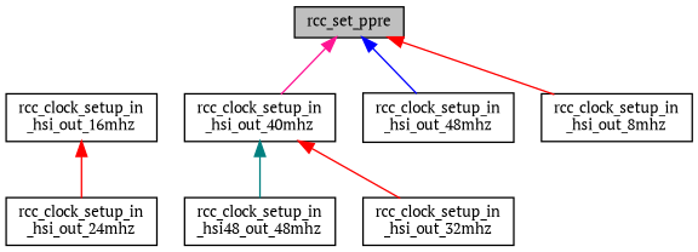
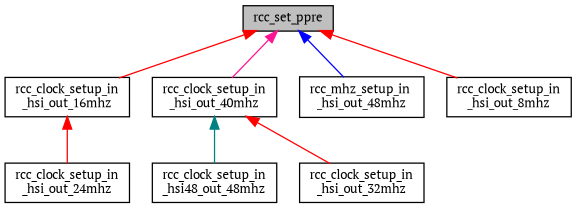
  digraph {
    fontname="PT Serif"
    rankdir=TB
    node [color=black fillcolor=white fontname="PT Serif" fontsize=10 shape=record style=filled]
    edge [color=red dir=back fontname="PT Serif" fontsize=10 labelfontname=Helvetica labelfontsize=10 style=solid]
    n1 [fillcolor=grey75 fontcolor=black height=0.2 label=rcc_set_ppre width=0.4]
    n2 [height=0.2 label="rcc_clock_setup_in\l_hsi_out_16mhz" width=0.4]
    n3 [height=0.2 label="rcc_clock_setup_in\l_hsi_out_40mhz" width=0.4]
-   n4 [height=0.2 label="rcc_clock_setup_in\l_hsi_out_48mhz" width=0.4]
+   n4 [height=0.2 label="rcc_mhz_setup_in\l_hsi_out_48mhz" width=0.4]
    n5 [height=0.2 label="rcc_clock_setup_in\l_hsi_out_8mhz" width=0.4]
    n6 [height=0.2 label="rcc_clock_setup_in\l_hsi48_out_48mhz" width=0.4]
    n7 [height=0.2 label="rcc_clock_setup_in\l_hsi_out_24mhz" width=0.4]
    n8 [height=0.2 label="rcc_clock_setup_in\l_hsi_out_32mhz" width=0.4]
+   n1 -> n2
    n1 -> n3 [color=deeppink]
    n1 -> n4 [color=blue]
    n1 -> n5
    n2 -> n7
    n3 -> n6 [color=teal]
    n3 -> n8
  }
